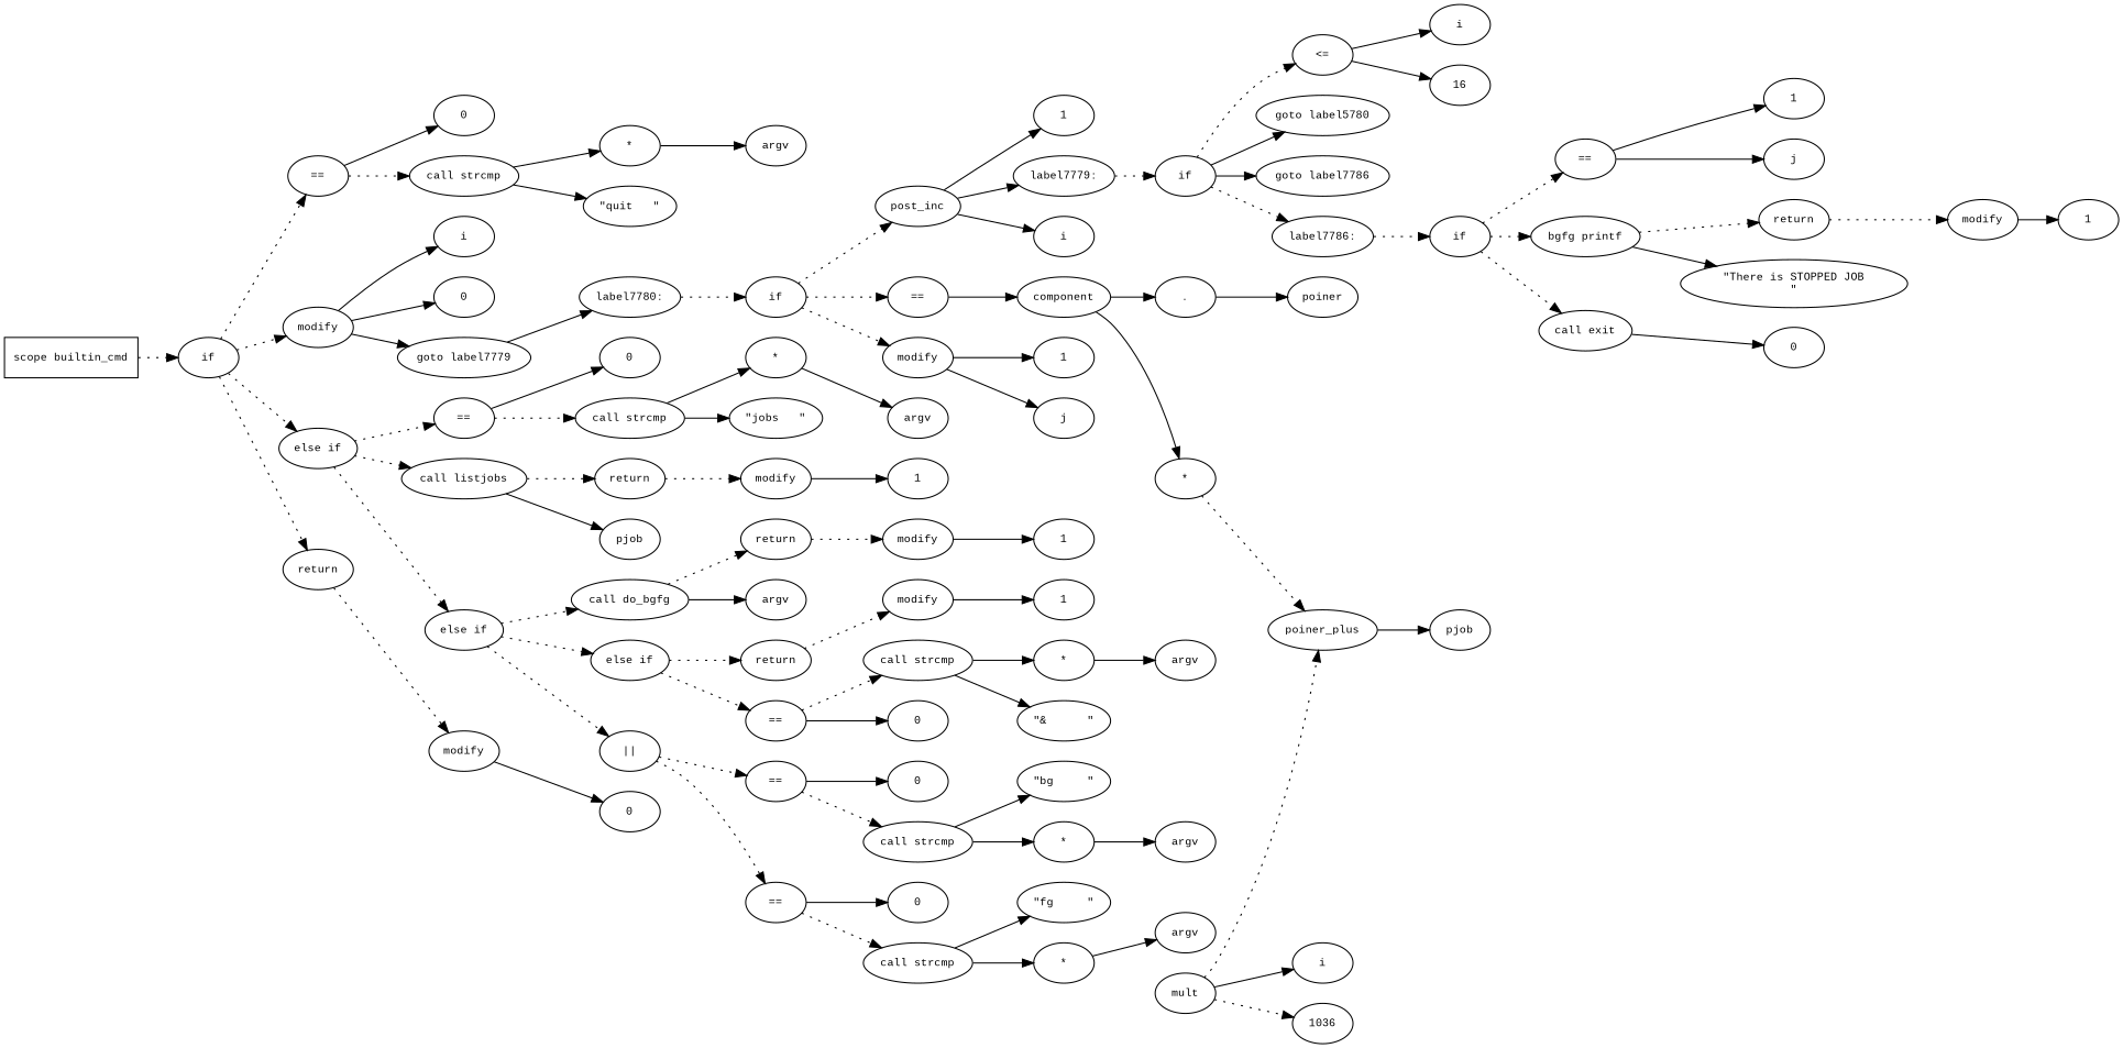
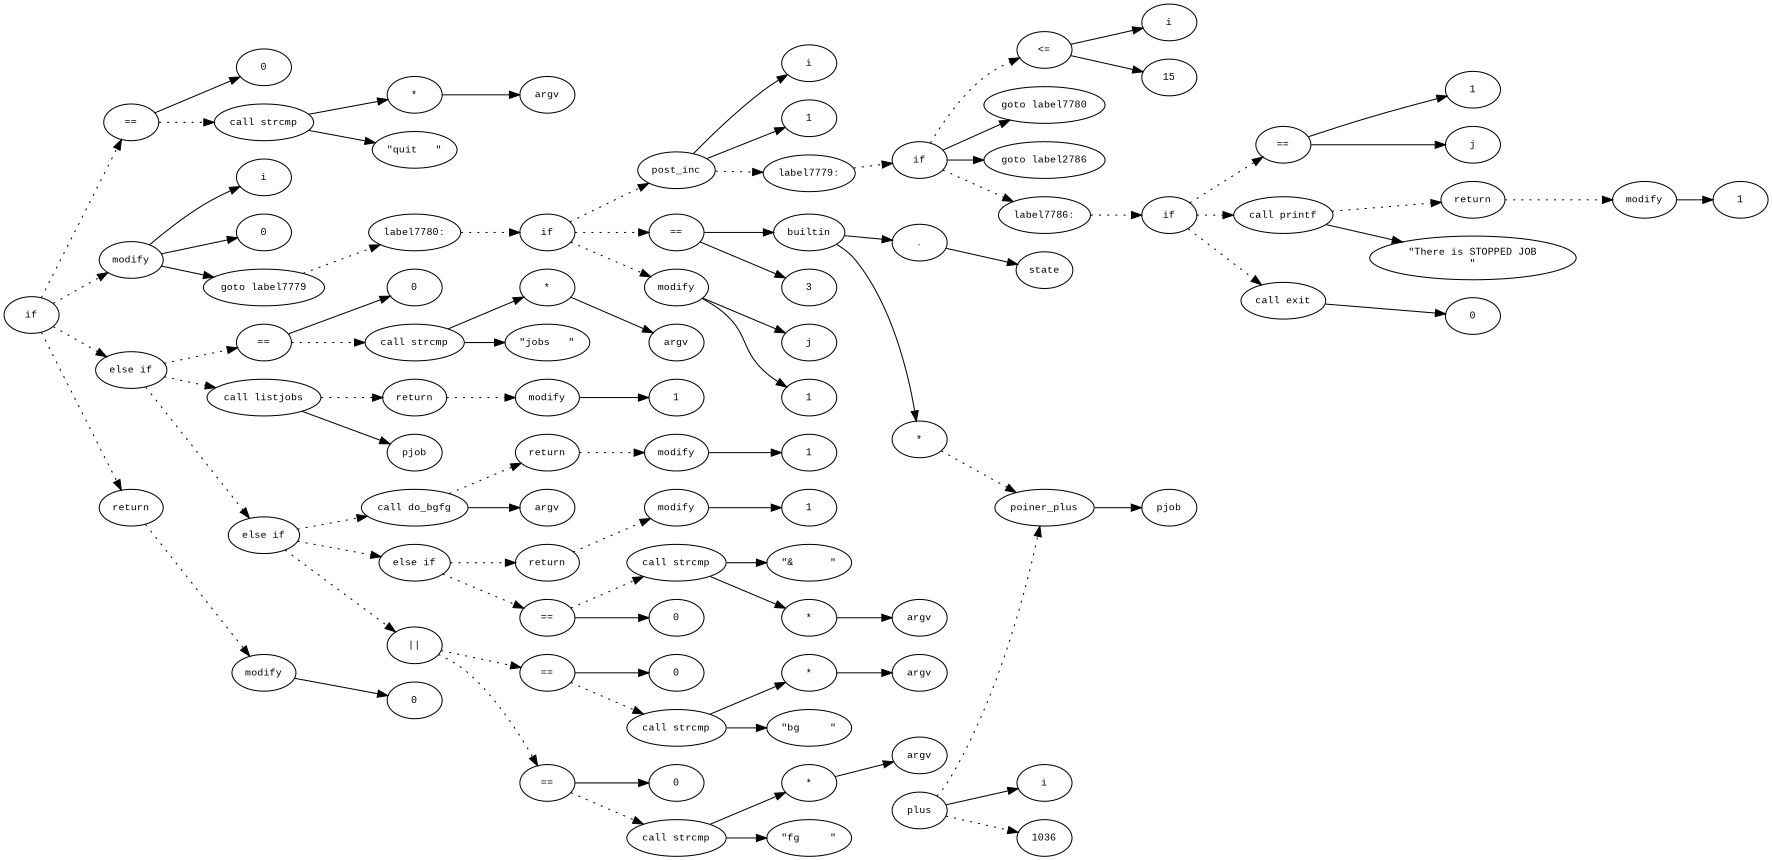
  digraph {
    fontname="Times New Roman"
    fontsize=10
    rankdir=LR
    node [fontname="Courier New" fontsize=10 shape=ellipse]
    edge [fontname="Times New Roman" fontsize=10]
-   n1 [label="scope builtin_cmd" shape=box]
    n2 [label=if]
    n3 [label="=="]
    n4 [label=modify]
    n5 [label="else if"]
    n6 [label=return]
    n7 [label="call strcmp"]
    n8 [label=0]
    n9 [label=i]
    n10 [label=0]
    n11 [label="goto label7779"]
    n12 [label="=="]
    n13 [label="call listjobs"]
    n14 [label="else if"]
    n15 [label=modify]
    n16 [label="\"quit   \""]
    n17 [label="*"]
    n18 [label=argv]
    n19 [label="label7780:"]
    n20 [label=if]
    n21 [label="=="]
    n22 [label=modify]
    n23 [label=post_inc]
-   n24 [label=component]
+   n24 [label=builtin]
+   n25 [label=3]
    n26 [label=j]
    n27 [label=1]
    n28 [label=i]
    n29 [label=1]
    n30 [label="label7779:"]
    n31 [label="*"]
    n32 [label="."]
    n33 [label=poiner_plus]
-   n34 [label=poiner]
+   n34 [label=state]
    n35 [label=pjob]
-   n36 [label=mult]
+   n36 [label=plus]
    n37 [label=i]
    n38 [label=1036]
    n39 [label=if]
    n40 [label="<="]
-   n41 [label="goto label5780"]
-   n42 [label="goto label7786"]
+   n41 [label="goto label7780"]
+   n42 [label="goto label2786"]
    n43 [label="label7786:"]
    n44 [label=i]
-   n45 [label=16]
+   n45 [label=15]
    n46 [label=if]
    n47 [label="=="]
-   n48 [label="bgfg printf"]
+   n48 [label="call printf"]
    n49 [label="call exit"]
    n50 [label=j]
    n51 [label=1]
    n52 [label="\"There is STOPPED JOB\n\""]
    n53 [label=return]
    n54 [label=0]
    n55 [label=modify]
    n56 [label=1]
    n57 [label="call strcmp"]
    n58 [label=0]
    n59 [label=pjob]
    n60 [label=return]
    n61 [label="||"]
    n62 [label="call do_bgfg"]
    n63 [label="else if"]
    n64 [label="\"jobs   \""]
    n65 [label="*"]
    n66 [label=argv]
    n67 [label=modify]
    n68 [label=1]
    n69 [label="=="]
    n70 [label="=="]
    n71 [label=argv]
    n72 [label=return]
    n73 [label="=="]
    n74 [label=return]
    n75 [label="call strcmp"]
    n76 [label=0]
    n77 [label="call strcmp"]
    n78 [label=0]
    n79 [label="\"fg     \""]
    n80 [label="*"]
    n81 [label=argv]
    n82 [label="\"bg     \""]
    n83 [label="*"]
    n84 [label=argv]
    n85 [label=modify]
    n86 [label=1]
    n87 [label="call strcmp"]
    n88 [label=0]
    n89 [label=modify]
    n90 [label="\"&      \""]
    n91 [label="*"]
    n92 [label=argv]
    n93 [label=1]
    n94 [label=0]
-   n1 -> n2 [style=dotted]
    n2 -> n3 [style=dotted]
    n2 -> n4 [style=dotted]
    n2 -> n5 [style=dotted]
    n2 -> n6 [style=dotted]
    n3 -> n7 [style=dotted]
    n3 -> n8
    n4 -> n9
    n4 -> n10
    n4 -> n11
    n5 -> n12 [style=dotted]
    n5 -> n13 [style=dotted]
    n5 -> n14 [style=dotted]
    n6 -> n15 [style=dotted]
    n7 -> n16
    n7 -> n17
-   n11 -> n19 [style=solid]
+   n11 -> n19 [style=dotted]
    n12 -> n57 [style=dotted]
    n12 -> n58
    n13 -> n59
    n13 -> n60 [style=dotted]
    n14 -> n61 [style=dotted]
    n14 -> n62 [style=dotted]
    n14 -> n63 [style=dotted]
    n15 -> n94
    n17 -> n18
    n19 -> n20 [style=dotted]
    n20 -> n21 [style=dotted]
    n20 -> n22 [style=dotted]
    n20 -> n23 [style=dotted]
    n21 -> n24
+   n21 -> n25
    n22 -> n26
    n22 -> n27
    n23 -> n28
    n23 -> n29
-   n23 -> n30 [style=solid]
+   n23 -> n30 [style=dotted]
    n24 -> n31
    n24 -> n32
    n30 -> n39 [style=dotted]
    n31 -> n33 [style=dotted]
    n32 -> n34
    n33 -> n35
    n36 -> n33 [style=dotted]
    n36 -> n37
    n36 -> n38 [style=dotted]
    n39 -> n40 [style=dotted]
    n39 -> n41
    n39 -> n42
    n39 -> n43 [style=dotted]
    n40 -> n44
    n40 -> n45
    n43 -> n46 [style=dotted]
    n46 -> n47 [style=dotted]
    n46 -> n48 [style=dotted]
    n46 -> n49 [style=dotted]
    n47 -> n50
    n47 -> n51
    n48 -> n52
    n48 -> n53 [style=dotted]
    n49 -> n54
    n53 -> n55 [style=dotted]
    n55 -> n56
    n57 -> n64
    n57 -> n65
    n60 -> n67 [style=dotted]
    n61 -> n69 [style=dotted]
    n61 -> n70 [style=dotted]
    n62 -> n71
    n62 -> n72 [style=dotted]
    n63 -> n73 [style=dotted]
    n63 -> n74 [style=dotted]
    n65 -> n66
    n67 -> n68
    n69 -> n75 [style=dotted]
    n69 -> n76
    n70 -> n77 [style=dotted]
    n70 -> n78
    n72 -> n85 [style=dotted]
    n73 -> n87 [style=dotted]
    n73 -> n88
    n74 -> n89 [style=dotted]
    n75 -> n79
    n75 -> n80
    n77 -> n82
    n77 -> n83
    n80 -> n81
    n83 -> n84
    n85 -> n86
    n87 -> n90
    n87 -> n91
    n89 -> n93
    n91 -> n92
  }
